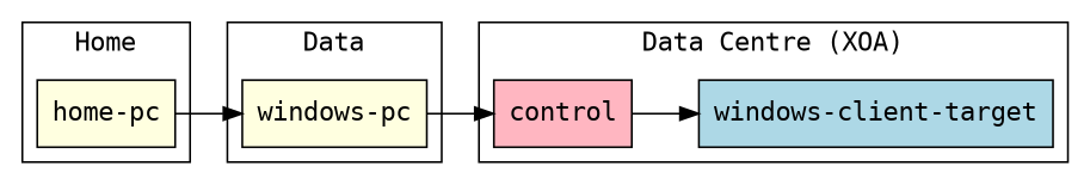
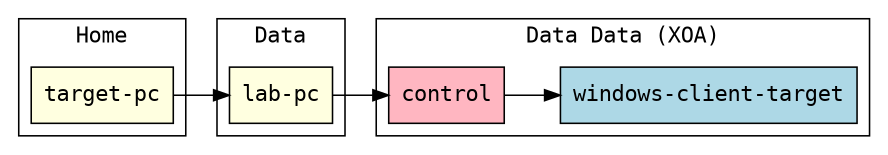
  digraph {
    fontname="DejaVu Sans Mono"
    rankdir=LR
    node [fillcolor=lightyellow fontname="DejaVu Sans Mono" shape=rectangle style=filled]
    edge [fontname="DejaVu Sans Mono"]
    n1 [fillcolor=lightpink label=control]
    n2 [fillcolor=lightblue label="windows-client-target"]
-   n3 [label="windows-pc"]
-   n4 [label="home-pc"]
+   n3 [label="lab-pc"]
+   n4 [label="target-pc"]
    subgraph cluster_1 {
-     label="Data Centre (XOA)"
+     label="Data Data (XOA)"
      n1
      n2
    }
    subgraph cluster_2 {
      label=Data
      n3
    }
    subgraph cluster_3 {
      label=Home
      n4
    }
    n1 -> n2
    n3 -> n1
    n4 -> n3
  }
